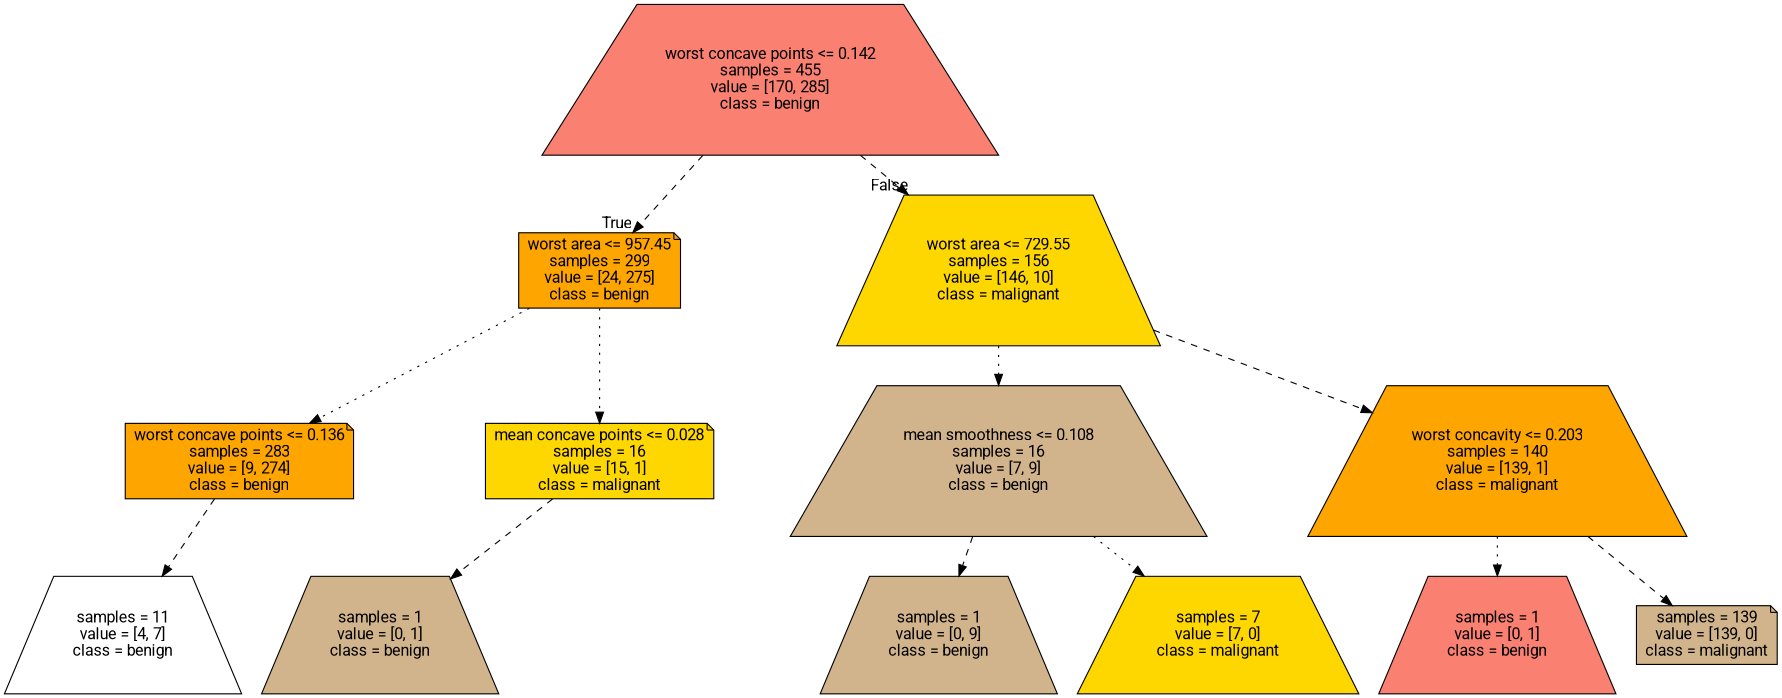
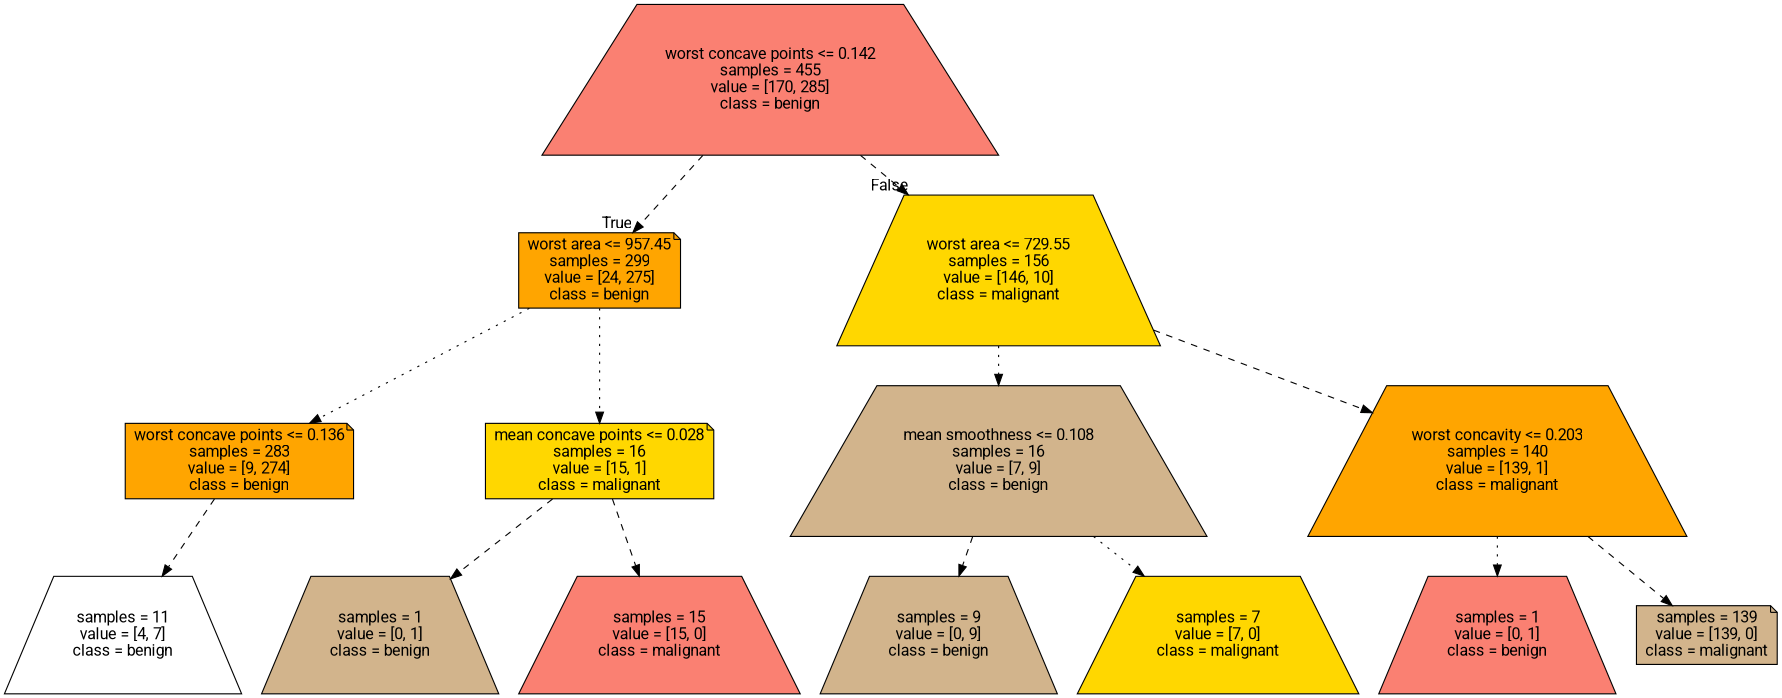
  digraph {
    fontname=Roboto
    node [color=black fillcolor=tan fontname=Roboto shape=trapezium style=filled]
    edge [fontname=Roboto style=dashed]
    n1 [fillcolor=salmon label="worst concave points <= 0.142\nsamples = 455\nvalue = [170, 285]\nclass = benign"]
    n2 [fillcolor=orange label="worst area <= 957.45\nsamples = 299\nvalue = [24, 275]\nclass = benign" shape=note]
    n3 [fillcolor=gold label="worst area <= 729.55\nsamples = 156\nvalue = [146, 10]\nclass = malignant"]
    n4 [fillcolor=orange label="worst concave points <= 0.136\nsamples = 283\nvalue = [9, 274]\nclass = benign" shape=note]
    n5 [fillcolor=gold label="mean concave points <= 0.028\nsamples = 16\nvalue = [15, 1]\nclass = malignant" shape=note]
    n6 [label="mean smoothness <= 0.108\nsamples = 16\nvalue = [7, 9]\nclass = benign"]
    n7 [fillcolor=orange label="worst concavity <= 0.203\nsamples = 140\nvalue = [139, 1]\nclass = malignant"]
    n8 [fillcolor=white label="samples = 11\nvalue = [4, 7]\nclass = benign"]
    n9 [label="samples = 1\nvalue = [0, 1]\nclass = benign"]
-   n11 [label="samples = 1\nvalue = [0, 9]\nclass = benign"]
+   n10 [fillcolor=salmon label="samples = 15\nvalue = [15, 0]\nclass = malignant"]
+   n11 [label="samples = 9\nvalue = [0, 9]\nclass = benign"]
    n12 [fillcolor=gold label="samples = 7\nvalue = [7, 0]\nclass = malignant"]
    n13 [fillcolor=salmon label="samples = 1\nvalue = [0, 1]\nclass = benign"]
    n14 [label="samples = 139\nvalue = [139, 0]\nclass = malignant" shape=note]
    n1 -> n2 [headlabel=True labelangle=45 labeldistance=2.5]
    n1 -> n3 [headlabel=False labelangle=-45 labeldistance=2.5]
    n2 -> n4 [style=dotted]
    n2 -> n5 [style=dotted]
    n3 -> n6 [style=dotted]
    n3 -> n7
    n4 -> n8
    n5 -> n9
+   n5 -> n10
    n6 -> n11
    n6 -> n12 [style=dotted]
    n7 -> n13 [style=dotted]
    n7 -> n14
  }
